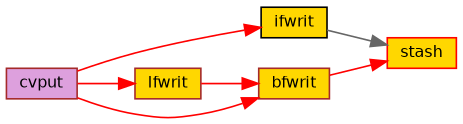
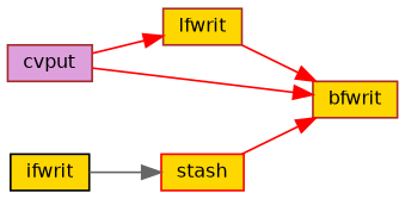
  digraph {
    rankdir=LR
    node [color=brown fillcolor=gold fontname=Helvetica fontsize=10 shape=record style=filled]
    edge [color=red fontname=Helvetica fontsize=10 labelfontname=Helvetica labelfontsize=10 style=solid]
    n1 [fillcolor=plum fontcolor=black height=0.2 label=cvput width=0.4]
    n2 [color=black height=0.2 label=ifwrit width=0.4]
    n3 [height=0.2 label=lfwrit width=0.4]
    n4 [height=0.2 label=bfwrit width=0.4]
    n5 [color=red height=0.2 label=stash width=0.4]
-   n1 -> n2
    n1 -> n3
    n1 -> n4
    n2 -> n5 [color=gray40]
    n3 -> n4
-   n4 -> n5
+   n5 -> n4
  }
